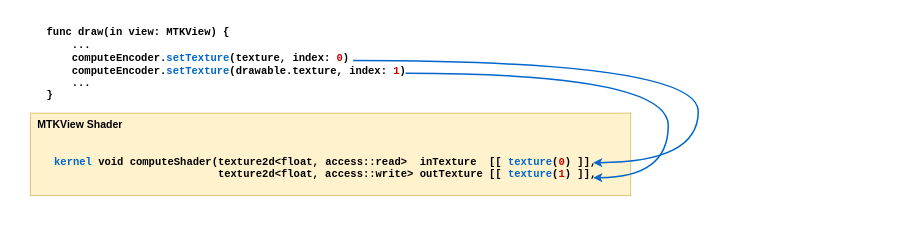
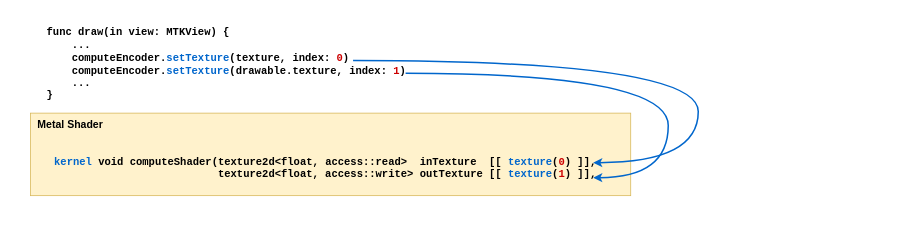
  <mxCell id="0" />
  <mxCell id="1" parent="0" />
- <mxCell id="2" value="&amp;nbsp; MTKView Shader&lt;br style=&quot;font-size: 14px;&quot;&gt;" style="rounded=0;whiteSpace=wrap;html=1;align=left;verticalAlign=top;fontStyle=1;fontSize=14;fillColor=#fff2cc;strokeColor=#d6b656;" vertex="1" parent="1"><mxGeometry x="40" y="150" width="800" height="110" as="geometry" /></mxCell>
+ <mxCell id="2" value="&amp;nbsp; Metal Shader&lt;br style=&quot;font-size: 14px;&quot;&gt;" style="rounded=0;whiteSpace=wrap;html=1;align=left;verticalAlign=top;fontStyle=1;fontSize=14;fillColor=#fff2cc;strokeColor=#d6b656;" vertex="1" parent="1"><mxGeometry x="40" y="150" width="800" height="110" as="geometry" /></mxCell>
  <mxCell id="3" value="&lt;div&gt;&lt;font color=&quot;#0066cc&quot;&gt;kernel &lt;/font&gt;void computeShader(texture2d&amp;lt;float, access::read&amp;gt;&amp;nbsp; inTexture&amp;nbsp; [[ &lt;font color=&quot;#0066cc&quot;&gt;texture&lt;/font&gt;(&lt;font color=&quot;#cc0000&quot;&gt;0&lt;/font&gt;) ]],&lt;/div&gt;&lt;div&gt;&amp;nbsp; &amp;nbsp; &amp;nbsp; &amp;nbsp; &amp;nbsp; &amp;nbsp; &amp;nbsp; &amp;nbsp; &amp;nbsp; &amp;nbsp; &amp;nbsp; &amp;nbsp; &amp;nbsp; texture2d&amp;lt;float, access::write&amp;gt; outTexture [[ &lt;font color=&quot;#0066cc&quot;&gt;texture&lt;/font&gt;(&lt;font color=&quot;#cc0000&quot;&gt;1&lt;/font&gt;) ]],&lt;/div&gt;&lt;div style=&quot;font-size: 14px;&quot;&gt;&lt;br&gt;&lt;/div&gt;&lt;div style=&quot;font-size: 14px;&quot;&gt;&lt;br&gt;&lt;/div&gt;" style="text;html=1;align=left;verticalAlign=middle;resizable=0;points=[];autosize=1;strokeColor=none;fillColor=none;fontFamily=Courier New;fontStyle=1;fontSize=14;" vertex="1" parent="1"><mxGeometry x="70" y="200" width="750" height="80" as="geometry" /></mxCell>
  <mxCell id="4" value="&lt;div style=&quot;font-size: 14px;&quot;&gt;&lt;div&gt;func draw(in view: MTKView) {&lt;/div&gt;&lt;div style=&quot;font-size: 14px;&quot;&gt;&lt;font style=&quot;font-size: 14px;&quot;&gt;&amp;nbsp; &amp;nbsp; ...&lt;/font&gt;&lt;/div&gt;&lt;div&gt;&amp;nbsp; &amp;nbsp; computeEncoder.&lt;font color=&quot;#0066cc&quot;&gt;setTexture&lt;/font&gt;(texture, index: &lt;font color=&quot;#cc0000&quot;&gt;0&lt;/font&gt;)&lt;/div&gt;&lt;div&gt;&amp;nbsp; &amp;nbsp; computeEncoder.&lt;font color=&quot;#0066cc&quot;&gt;setTexture&lt;/font&gt;(drawable.texture, index: &lt;font color=&quot;#cc0000&quot;&gt;1&lt;/font&gt;)&lt;/div&gt;&lt;div style=&quot;font-size: 14px;&quot;&gt;&amp;nbsp; &amp;nbsp; ...&lt;br&gt;&lt;/div&gt;&lt;/div&gt;&lt;div style=&quot;font-size: 14px;&quot;&gt;}&lt;/div&gt;" style="text;html=1;align=left;verticalAlign=middle;resizable=0;points=[];autosize=1;strokeColor=none;fillColor=none;fontFamily=Courier New;fontStyle=1;fontSize=14;" vertex="1" parent="1"><mxGeometry x="60" y="30" width="500" height="110" as="geometry" /></mxCell>
  <mxCell id="5" value="" style="rounded=0;whiteSpace=wrap;html=1;fillColor=none;strokeColor=none;" vertex="1" parent="1"><mxGeometry width="40" height="40" as="geometry" x="20" y="20" /></mxCell>
  <mxCell id="6" value="" style="rounded=0;whiteSpace=wrap;html=1;fillColor=none;strokeColor=none;" vertex="1" parent="1"><mxGeometry x="1140" width="40" height="40" as="geometry" y="20" /></mxCell>
  <mxCell id="7" value="" style="rounded=0;whiteSpace=wrap;html=1;fillColor=none;strokeColor=none;" vertex="1" parent="1"><mxGeometry x="770" y="206" width="20" height="20" as="geometry" /></mxCell>
  <mxCell id="8" value="" style="rounded=0;whiteSpace=wrap;html=1;fillColor=none;strokeColor=none;" vertex="1" parent="1"><mxGeometry x="770" y="226" width="20" height="20" as="geometry" /></mxCell>
  <mxCell id="9" style="edgeStyle=orthogonalEdgeStyle;shape=connector;curved=1;rounded=0;orthogonalLoop=1;jettySize=auto;html=1;entryX=1;entryY=0.5;entryDx=0;entryDy=0;labelBackgroundColor=default;strokeColor=#0066CC;fontFamily=Helvetica;fontSize=11;fontColor=default;endArrow=classic;strokeWidth=2;" edge="1" parent="1" source="10" target="8"><mxGeometry relative="1" as="geometry"><Array as="points"><mxPoint x="890" y="97" /><mxPoint x="890" y="236" /></Array></mxGeometry></mxCell>
  <mxCell id="10" value="" style="rounded=0;whiteSpace=wrap;html=1;fillColor=none;strokeColor=none;" vertex="1" parent="1"><mxGeometry x="520" y="87" width="20" height="20" as="geometry" /></mxCell>
  <mxCell id="11" style="edgeStyle=orthogonalEdgeStyle;rounded=0;orthogonalLoop=1;jettySize=auto;html=1;entryX=1;entryY=0.5;entryDx=0;entryDy=0;curved=1;strokeColor=#0066CC;strokeWidth=2;" edge="1" parent="1" source="12" target="7"><mxGeometry relative="1" as="geometry"><Array as="points"><mxPoint x="930" y="80" /><mxPoint x="930" y="216" /></Array></mxGeometry></mxCell>
  <mxCell id="12" value="" style="rounded=0;whiteSpace=wrap;html=1;fillColor=none;strokeColor=none;" vertex="1" parent="1"><mxGeometry x="450" y="60" width="20" height="20" as="geometry" /></mxCell>
